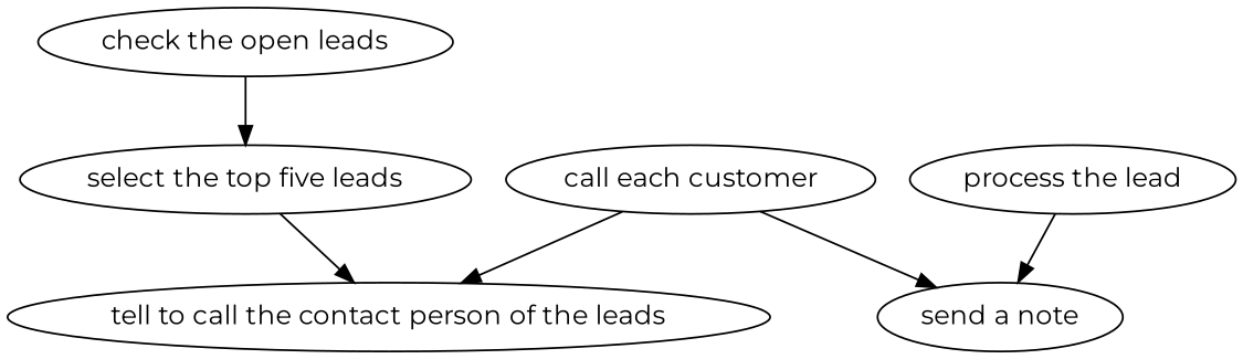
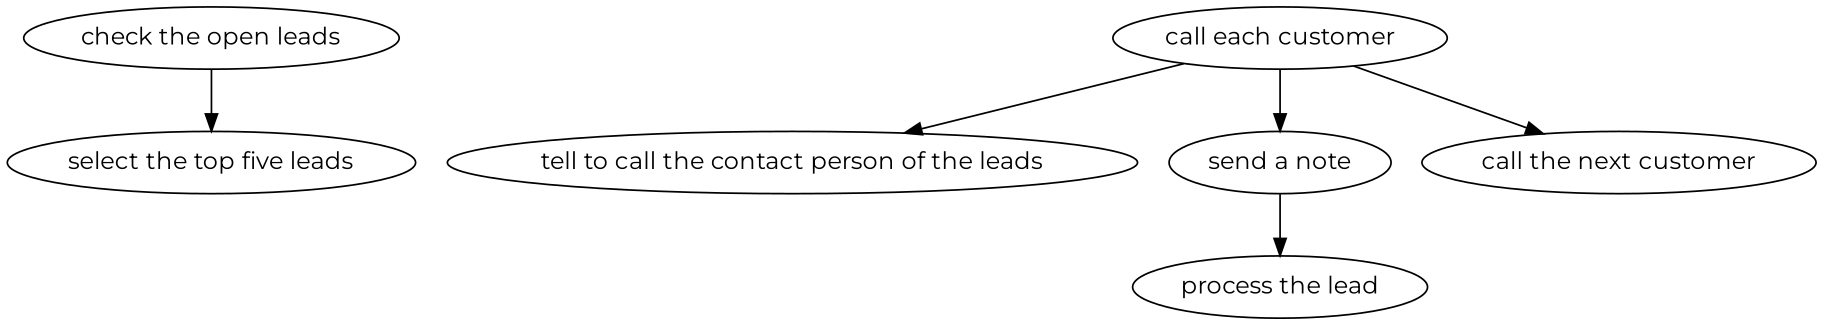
  strict digraph {
    fontname=Montserrat
    node [fontname=Montserrat]
    edge [attrs="{'type': 'flow', 'label': 'flow'}" fontname=Montserrat]
    "check the open leads" [attrs="{'type': 'Activity', 'label': 'check the open leads'}"]
    "select the top five leads" [attrs="{'type': 'Activity', 'label': 'select the top five leads'}"]
    "tell to call the contact person of the leads" [attrs="{'type': 'Activity', 'label': 'tell to call the contact person of the leads'}"]
    "call each customer" [attrs="{'type': 'Activity', 'label': 'call each customer'}"]
    "send a note" [attrs="{'type': 'Activity', 'label': 'send a note'}"]
+   "call the next customer" [attrs="{'type': 'Activity', 'label': 'call the next customer'}"]
    "process the lead" [attrs="{'type': 'Activity', 'label': 'process the lead'}"]
    "check the open leads" -> "select the top five leads"
-   "select the top five leads" -> "tell to call the contact person of the leads"
    "call each customer" -> "tell to call the contact person of the leads"
    "call each customer" -> "send a note"
-   "process the lead" -> "send a note"
+   "call each customer" -> "call the next customer"
+   "send a note" -> "process the lead"
  }
